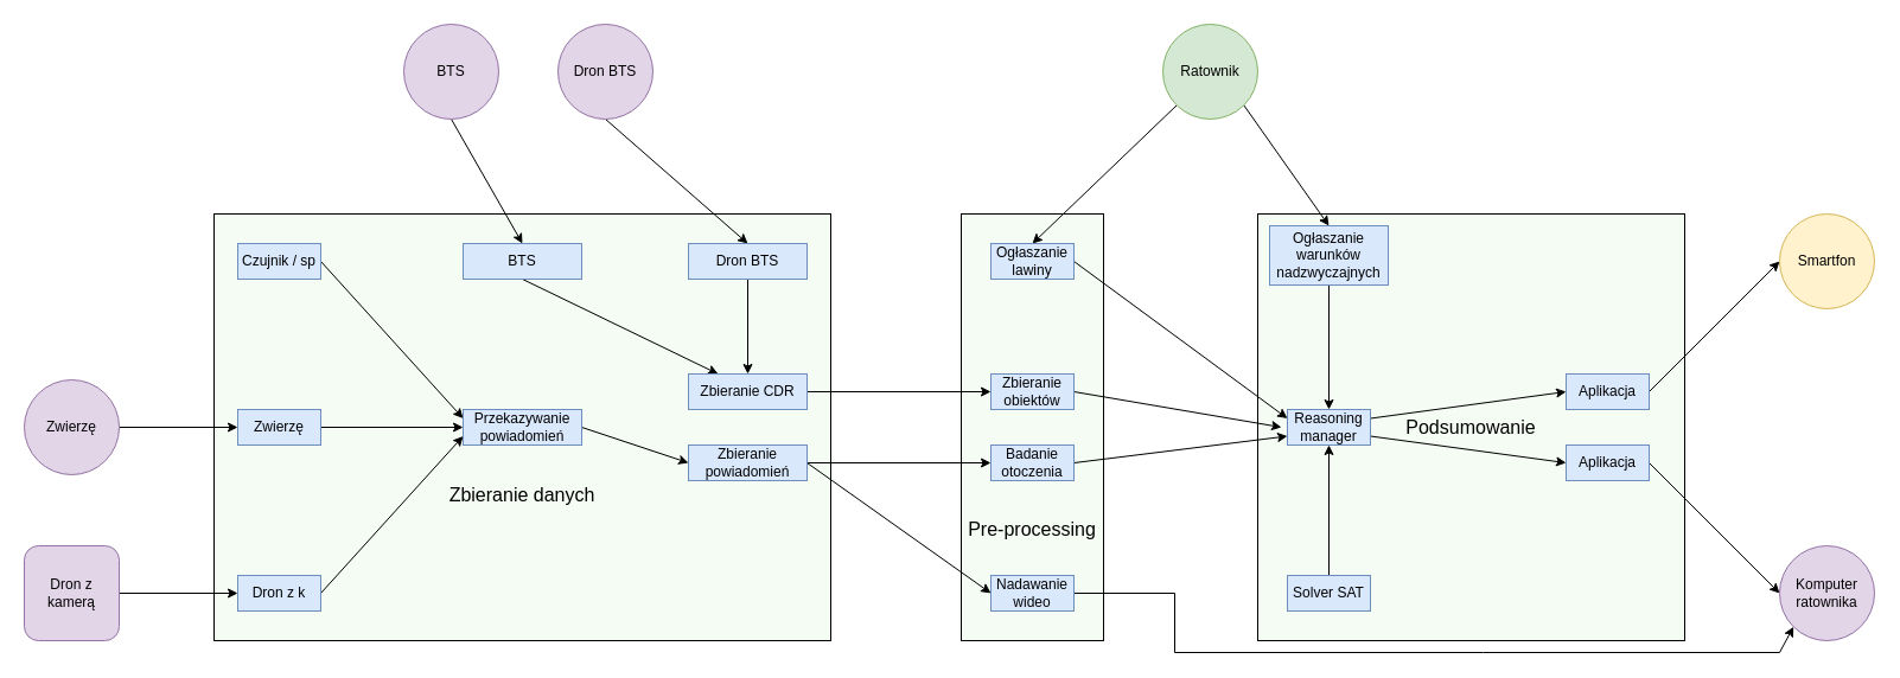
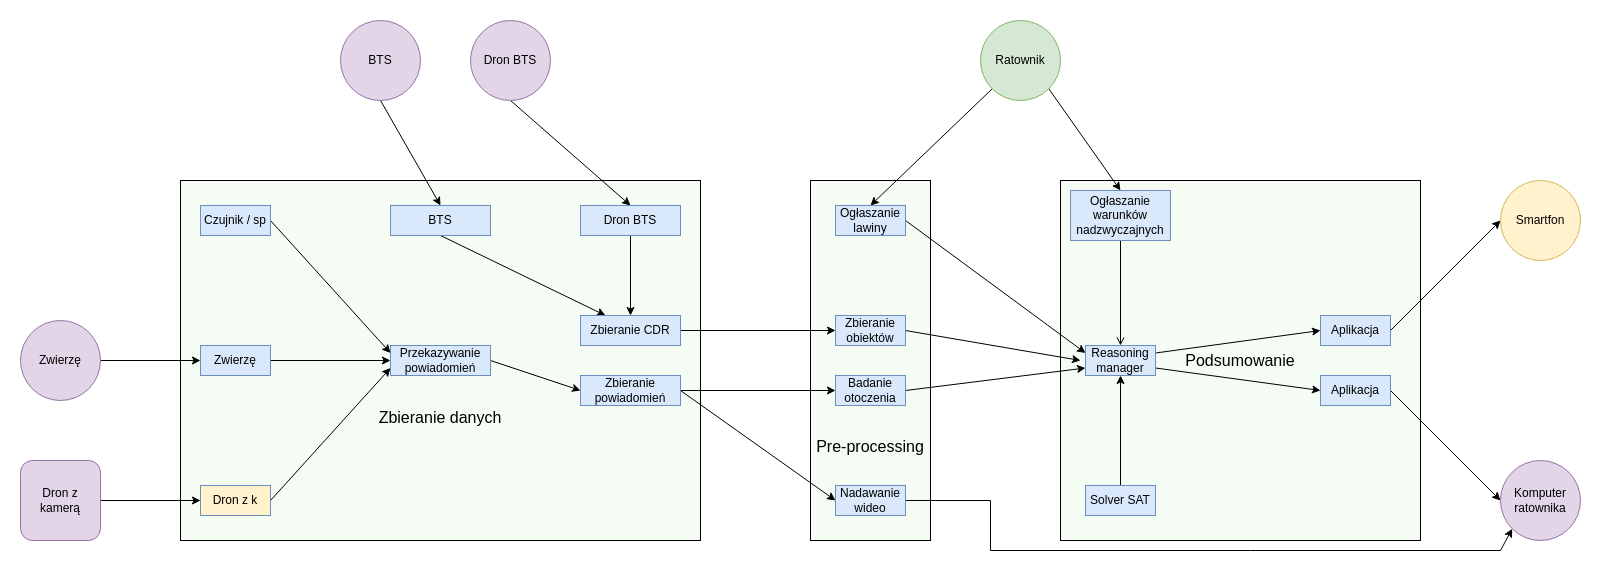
  <mxCell id="0" />
  <mxCell id="1" parent="0" />
  <mxCell id="2" value="&lt;font style=&quot;font-size: 16px&quot;&gt;&lt;br&gt;&lt;br&gt;&lt;br&gt;&lt;br&gt;&lt;br&gt;&lt;br&gt;&lt;br&gt;&lt;br&gt;&lt;br&gt;Pre-processing&lt;/font&gt;" style="rounded=0;whiteSpace=wrap;html=1;strokeColor=#000000;fillColor=#F5FCF4;" vertex="1" parent="1"><mxGeometry x="810" y="180" width="120" height="360" as="geometry" /></mxCell>
  <mxCell id="3" value="&lt;font style=&quot;font-size: 16px&quot;&gt;&lt;br&gt;&lt;br&gt;&lt;br&gt;&lt;br&gt;&lt;br&gt;&lt;br&gt;Zbieranie danych&lt;/font&gt;" style="rounded=0;whiteSpace=wrap;html=1;strokeColor=#000000;fillColor=#F5FCF4;" vertex="1" parent="1"><mxGeometry x="180" y="180" width="520" height="360" as="geometry" /></mxCell>
  <mxCell id="4" value="&lt;font style=&quot;font-size: 16px&quot;&gt;Podsumowanie&lt;/font&gt;" style="whiteSpace=wrap;html=1;aspect=fixed;fillColor=#F5FCF4;" vertex="1" parent="1"><mxGeometry x="1060" y="180" width="360" height="360" as="geometry" /></mxCell>
  <mxCell id="5" value="Smartfon" style="ellipse;whiteSpace=wrap;html=1;aspect=fixed;fillColor=#fff2cc;strokeColor=#d6b656;" vertex="1" parent="1"><mxGeometry x="1500" y="180" width="80" height="80" as="geometry" /></mxCell>
  <mxCell id="6" style="edgeStyle=none;rounded=0;orthogonalLoop=1;jettySize=auto;html=1;exitX=0;exitY=1;exitDx=0;exitDy=0;entryX=0.5;entryY=0;entryDx=0;entryDy=0;" edge="1" parent="1" source="8" target="53"><mxGeometry relative="1" as="geometry"><mxPoint x="870" y="190" as="targetPoint" /></mxGeometry></mxCell>
  <mxCell id="7" style="edgeStyle=none;rounded=0;orthogonalLoop=1;jettySize=auto;html=1;exitX=1;exitY=1;exitDx=0;exitDy=0;entryX=0.5;entryY=0;entryDx=0;entryDy=0;" edge="1" parent="1" source="8" target="51"><mxGeometry relative="1" as="geometry"><mxPoint x="1115" y="205" as="targetPoint" /></mxGeometry></mxCell>
  <mxCell id="8" value="Ratownik" style="ellipse;whiteSpace=wrap;html=1;aspect=fixed;fillColor=#d5e8d4;strokeColor=#82b366;" vertex="1" parent="1"><mxGeometry x="980" y="20" width="80" height="80" as="geometry" /></mxCell>
  <mxCell id="9" style="rounded=0;orthogonalLoop=1;jettySize=auto;html=1;exitX=0.5;exitY=1;exitDx=0;exitDy=0;entryX=0.5;entryY=0;entryDx=0;entryDy=0;" edge="1" parent="1" source="10" target="27"><mxGeometry relative="1" as="geometry" /></mxCell>
  <mxCell id="10" value="BTS" style="ellipse;whiteSpace=wrap;html=1;aspect=fixed;fillColor=#e1d5e7;strokeColor=#9673a6;" vertex="1" parent="1"><mxGeometry x="340" y="20" width="80" height="80" as="geometry" /></mxCell>
  <mxCell id="11" style="edgeStyle=none;rounded=0;orthogonalLoop=1;jettySize=auto;html=1;exitX=0.5;exitY=1;exitDx=0;exitDy=0;entryX=0.5;entryY=0;entryDx=0;entryDy=0;" edge="1" parent="1" source="12" target="29"><mxGeometry relative="1" as="geometry" /></mxCell>
  <mxCell id="12" value="Dron BTS" style="ellipse;whiteSpace=wrap;html=1;aspect=fixed;fillColor=#e1d5e7;strokeColor=#9673a6;" vertex="1" parent="1"><mxGeometry x="470" y="20" width="80" height="80" as="geometry" /></mxCell>
  <mxCell id="13" style="edgeStyle=none;rounded=0;orthogonalLoop=1;jettySize=auto;html=1;exitX=1;exitY=0.5;exitDx=0;exitDy=0;entryX=0;entryY=0.5;entryDx=0;entryDy=0;" edge="1" parent="1" source="14" target="23"><mxGeometry relative="1" as="geometry" /></mxCell>
  <mxCell id="14" value="Dron z kamerą" style="whiteSpace=wrap;html=1;aspect=fixed;fillColor=#e1d5e7;strokeColor=#9673a6;rounded=1;" vertex="1" parent="1"><mxGeometry x="20" y="460" width="80" height="80" as="geometry" /></mxCell>
  <mxCell id="15" style="edgeStyle=none;rounded=0;orthogonalLoop=1;jettySize=auto;html=1;exitX=1;exitY=0.5;exitDx=0;exitDy=0;entryX=0;entryY=0.5;entryDx=0;entryDy=0;" edge="1" parent="1" source="16" target="21"><mxGeometry relative="1" as="geometry" /></mxCell>
  <mxCell id="16" value="Zwierzę" style="ellipse;whiteSpace=wrap;html=1;aspect=fixed;fillColor=#e1d5e7;strokeColor=#9673a6;" vertex="1" parent="1"><mxGeometry x="20" y="320" width="80" height="80" as="geometry" /></mxCell>
  <mxCell id="17" value="Komputer ratownika" style="ellipse;whiteSpace=wrap;html=1;aspect=fixed;fillColor=#e1d5e7;strokeColor=#9673a6;" vertex="1" parent="1"><mxGeometry x="1500" y="460" width="80" height="80" as="geometry" /></mxCell>
  <mxCell id="18" style="edgeStyle=none;rounded=0;orthogonalLoop=1;jettySize=auto;html=1;exitX=1;exitY=0.5;exitDx=0;exitDy=0;entryX=0;entryY=0.25;entryDx=0;entryDy=0;" edge="1" parent="1" source="19" target="25"><mxGeometry relative="1" as="geometry" /></mxCell>
  <mxCell id="19" value="Czujnik / sp" style="rounded=0;whiteSpace=wrap;html=1;strokeColor=#6c8ebf;fillColor=#dae8fc;" vertex="1" parent="1"><mxGeometry x="200" y="205" width="70" height="30" as="geometry" /></mxCell>
  <mxCell id="20" style="edgeStyle=none;rounded=0;orthogonalLoop=1;jettySize=auto;html=1;exitX=1;exitY=0.5;exitDx=0;exitDy=0;" edge="1" parent="1" source="21"><mxGeometry relative="1" as="geometry"><mxPoint x="390" y="360" as="targetPoint" /></mxGeometry></mxCell>
  <mxCell id="21" value="Zwierzę" style="rounded=0;whiteSpace=wrap;html=1;strokeColor=#6c8ebf;fillColor=#dae8fc;" vertex="1" parent="1"><mxGeometry x="200" y="345" width="70" height="30" as="geometry" /></mxCell>
  <mxCell id="22" style="edgeStyle=none;rounded=0;orthogonalLoop=1;jettySize=auto;html=1;exitX=1;exitY=0.5;exitDx=0;exitDy=0;entryX=0;entryY=0.75;entryDx=0;entryDy=0;" edge="1" parent="1" source="23" target="25"><mxGeometry relative="1" as="geometry" /></mxCell>
- <mxCell id="23" value="Dron z k" style="rounded=0;whiteSpace=wrap;html=1;strokeColor=#6c8ebf;fillColor=#dae8fc;" vertex="1" parent="1"><mxGeometry x="200" y="485" width="70" height="30" as="geometry" /></mxCell>
+ <mxCell id="23" value="Dron z k" style="rounded=0;whiteSpace=wrap;html=1;strokeColor=#6c8ebf;fillColor=#fff2cc;" vertex="1" parent="1"><mxGeometry x="200" y="485" width="70" height="30" as="geometry" /></mxCell>
  <mxCell id="24" style="edgeStyle=none;rounded=0;orthogonalLoop=1;jettySize=auto;html=1;exitX=1;exitY=0.5;exitDx=0;exitDy=0;entryX=0;entryY=0.5;entryDx=0;entryDy=0;" edge="1" parent="1" source="25" target="34"><mxGeometry relative="1" as="geometry" /></mxCell>
  <mxCell id="25" value="&lt;font style=&quot;font-size: 12px&quot;&gt;Przekazywanie&lt;br&gt;powiadomień&lt;/font&gt;" style="rounded=0;whiteSpace=wrap;html=1;strokeColor=#6c8ebf;fillColor=#dae8fc;" vertex="1" parent="1"><mxGeometry x="390" y="345" width="100" height="30" as="geometry" /></mxCell>
  <mxCell id="26" style="edgeStyle=none;rounded=0;orthogonalLoop=1;jettySize=auto;html=1;exitX=0.5;exitY=1;exitDx=0;exitDy=0;entryX=0.25;entryY=0;entryDx=0;entryDy=0;" edge="1" parent="1" source="27" target="31"><mxGeometry relative="1" as="geometry" /></mxCell>
  <mxCell id="27" value="BTS" style="rounded=0;whiteSpace=wrap;html=1;strokeColor=#6c8ebf;fillColor=#dae8fc;" vertex="1" parent="1"><mxGeometry x="390" y="205" width="100" height="30" as="geometry" /></mxCell>
  <mxCell id="28" style="edgeStyle=none;rounded=0;orthogonalLoop=1;jettySize=auto;html=1;exitX=0.5;exitY=1;exitDx=0;exitDy=0;entryX=0.5;entryY=0;entryDx=0;entryDy=0;" edge="1" parent="1" source="29" target="31"><mxGeometry relative="1" as="geometry" /></mxCell>
  <mxCell id="29" value="Dron BTS" style="rounded=0;whiteSpace=wrap;html=1;strokeColor=#6c8ebf;fillColor=#dae8fc;" vertex="1" parent="1"><mxGeometry y="205" width="100" height="30" as="geometry" x="580" /></mxCell>
  <mxCell id="30" style="edgeStyle=none;rounded=0;orthogonalLoop=1;jettySize=auto;html=1;exitX=1;exitY=0.5;exitDx=0;exitDy=0;entryX=0;entryY=0.5;entryDx=0;entryDy=0;" edge="1" parent="1" source="31" target="38"><mxGeometry relative="1" as="geometry" /></mxCell>
  <mxCell id="31" value="Zbieranie CDR" style="rounded=0;whiteSpace=wrap;html=1;strokeColor=#6c8ebf;fillColor=#dae8fc;" vertex="1" parent="1"><mxGeometry y="315" width="100" height="30" as="geometry" x="580" /></mxCell>
  <mxCell id="32" style="edgeStyle=none;rounded=0;orthogonalLoop=1;jettySize=auto;html=1;exitX=1;exitY=0.5;exitDx=0;exitDy=0;entryX=0;entryY=0.5;entryDx=0;entryDy=0;" edge="1" parent="1" source="34" target="40"><mxGeometry relative="1" as="geometry" /></mxCell>
  <mxCell id="33" style="edgeStyle=none;rounded=0;orthogonalLoop=1;jettySize=auto;html=1;exitX=1;exitY=0.5;exitDx=0;exitDy=0;entryX=0;entryY=0.5;entryDx=0;entryDy=0;" edge="1" parent="1" source="34" target="36"><mxGeometry relative="1" as="geometry" /></mxCell>
  <mxCell id="34" value="&lt;font style=&quot;font-size: 12px&quot;&gt;Zbieranie powiadomień&lt;/font&gt;" style="rounded=0;whiteSpace=wrap;html=1;strokeColor=#6c8ebf;fillColor=#dae8fc;" vertex="1" parent="1"><mxGeometry y="375" width="100" height="30" as="geometry" x="580" /></mxCell>
  <mxCell id="35" style="edgeStyle=none;rounded=0;orthogonalLoop=1;jettySize=auto;html=1;exitX=1;exitY=0.5;exitDx=0;exitDy=0;entryX=0;entryY=1;entryDx=0;entryDy=0;" edge="1" parent="1" source="36" target="17"><mxGeometry relative="1" as="geometry"><Array as="points"><mxPoint x="990" y="500" /><mxPoint x="990" y="550" /><mxPoint x="1250" y="550" /><mxPoint x="1500" y="550" /></Array></mxGeometry></mxCell>
  <mxCell id="36" value="Nadawanie wideo" style="rounded=0;whiteSpace=wrap;html=1;strokeColor=#6c8ebf;fillColor=#dae8fc;" vertex="1" parent="1"><mxGeometry x="835" y="485" width="70" height="30" as="geometry" /></mxCell>
  <mxCell id="37" style="edgeStyle=none;rounded=0;orthogonalLoop=1;jettySize=auto;html=1;exitX=1;exitY=0.5;exitDx=0;exitDy=0;" edge="1" parent="1" source="38"><mxGeometry relative="1" as="geometry"><mxPoint x="1080" y="360" as="targetPoint" /></mxGeometry></mxCell>
  <mxCell id="38" value="Zbieranie obiektów" style="rounded=0;whiteSpace=wrap;html=1;strokeColor=#6c8ebf;fillColor=#dae8fc;" vertex="1" parent="1"><mxGeometry x="835" y="315" width="70" height="30" as="geometry" /></mxCell>
  <mxCell id="39" style="edgeStyle=none;rounded=0;orthogonalLoop=1;jettySize=auto;html=1;exitX=1;exitY=0.5;exitDx=0;exitDy=0;entryX=0;entryY=0.75;entryDx=0;entryDy=0;" edge="1" parent="1" source="40" target="43"><mxGeometry relative="1" as="geometry" /></mxCell>
  <mxCell id="40" value="Badanie otoczenia" style="rounded=0;whiteSpace=wrap;html=1;strokeColor=#6c8ebf;fillColor=#dae8fc;" vertex="1" parent="1"><mxGeometry x="835" y="375" width="70" height="30" as="geometry" /></mxCell>
  <mxCell id="41" style="edgeStyle=none;rounded=0;orthogonalLoop=1;jettySize=auto;html=1;exitX=1;exitY=0.25;exitDx=0;exitDy=0;entryX=0;entryY=0.5;entryDx=0;entryDy=0;" edge="1" parent="1" source="43" target="47"><mxGeometry relative="1" as="geometry" /></mxCell>
  <mxCell id="42" style="edgeStyle=none;rounded=0;orthogonalLoop=1;jettySize=auto;html=1;exitX=1;exitY=0.75;exitDx=0;exitDy=0;entryX=0;entryY=0.5;entryDx=0;entryDy=0;" edge="1" parent="1" source="43" target="49"><mxGeometry relative="1" as="geometry" /></mxCell>
  <mxCell id="43" value="Reasoning manager" style="rounded=0;whiteSpace=wrap;html=1;strokeColor=#6c8ebf;fillColor=#dae8fc;" vertex="1" parent="1"><mxGeometry x="1085" y="345" width="70" height="30" as="geometry" /></mxCell>
  <mxCell id="44" style="edgeStyle=none;rounded=0;orthogonalLoop=1;jettySize=auto;html=1;exitX=0.5;exitY=0;exitDx=0;exitDy=0;entryX=0.5;entryY=1;entryDx=0;entryDy=0;" edge="1" parent="1" source="45" target="43"><mxGeometry relative="1" as="geometry" /></mxCell>
  <mxCell id="45" value="Solver SAT" style="rounded=0;whiteSpace=wrap;html=1;strokeColor=#6c8ebf;fillColor=#dae8fc;" vertex="1" parent="1"><mxGeometry x="1085" y="485" width="70" height="30" as="geometry" /></mxCell>
  <mxCell id="46" style="edgeStyle=none;rounded=0;orthogonalLoop=1;jettySize=auto;html=1;exitX=1;exitY=0.5;exitDx=0;exitDy=0;entryX=0;entryY=0.5;entryDx=0;entryDy=0;" edge="1" parent="1" source="47" target="5"><mxGeometry relative="1" as="geometry" /></mxCell>
  <mxCell id="47" value="Aplikacja" style="rounded=0;whiteSpace=wrap;html=1;strokeColor=#6c8ebf;fillColor=#dae8fc;" vertex="1" parent="1"><mxGeometry x="1320" y="315" width="70" height="30" as="geometry" /></mxCell>
  <mxCell id="48" style="edgeStyle=none;rounded=0;orthogonalLoop=1;jettySize=auto;html=1;exitX=1;exitY=0.5;exitDx=0;exitDy=0;entryX=0;entryY=0.5;entryDx=0;entryDy=0;" edge="1" parent="1" source="49" target="17"><mxGeometry relative="1" as="geometry" /></mxCell>
  <mxCell id="49" value="Aplikacja" style="rounded=0;whiteSpace=wrap;html=1;strokeColor=#6c8ebf;fillColor=#dae8fc;" vertex="1" parent="1"><mxGeometry x="1320" y="375" width="70" height="30" as="geometry" /></mxCell>
- <mxCell id="50" style="edgeStyle=none;rounded=0;orthogonalLoop=1;jettySize=auto;html=1;exitX=0.5;exitY=1;exitDx=0;exitDy=0;entryX=0.5;entryY=0;entryDx=0;entryDy=0;" edge="1" parent="1" source="51" target="43"><mxGeometry relative="1" as="geometry" /></mxCell>
+ <mxCell id="50" style="edgeStyle=none;rounded=0;orthogonalLoop=1;jettySize=auto;html=1;exitX=0.5;exitY=1;exitDx=0;exitDy=0;entryX=0.5;entryY=0;entryDx=0;entryDy=0;endArrow=open;" edge="1" parent="1" source="51" target="43"><mxGeometry relative="1" as="geometry" /></mxCell>
  <mxCell id="51" value="Ogłaszanie warunków nadzwyczajnych" style="rounded=0;whiteSpace=wrap;html=1;strokeColor=#6c8ebf;fillColor=#dae8fc;" vertex="1" parent="1"><mxGeometry x="1070" y="190" width="100" height="50" as="geometry" /></mxCell>
  <mxCell id="52" style="edgeStyle=none;rounded=0;orthogonalLoop=1;jettySize=auto;html=1;exitX=1;exitY=0.5;exitDx=0;exitDy=0;entryX=0;entryY=0.25;entryDx=0;entryDy=0;" edge="1" parent="1" source="53" target="43"><mxGeometry relative="1" as="geometry" /></mxCell>
  <mxCell id="53" value="Ogłaszanie lawiny" style="rounded=0;whiteSpace=wrap;html=1;strokeColor=#6c8ebf;fillColor=#dae8fc;" vertex="1" parent="1"><mxGeometry x="835" y="205" width="70" height="30" as="geometry" /></mxCell>
